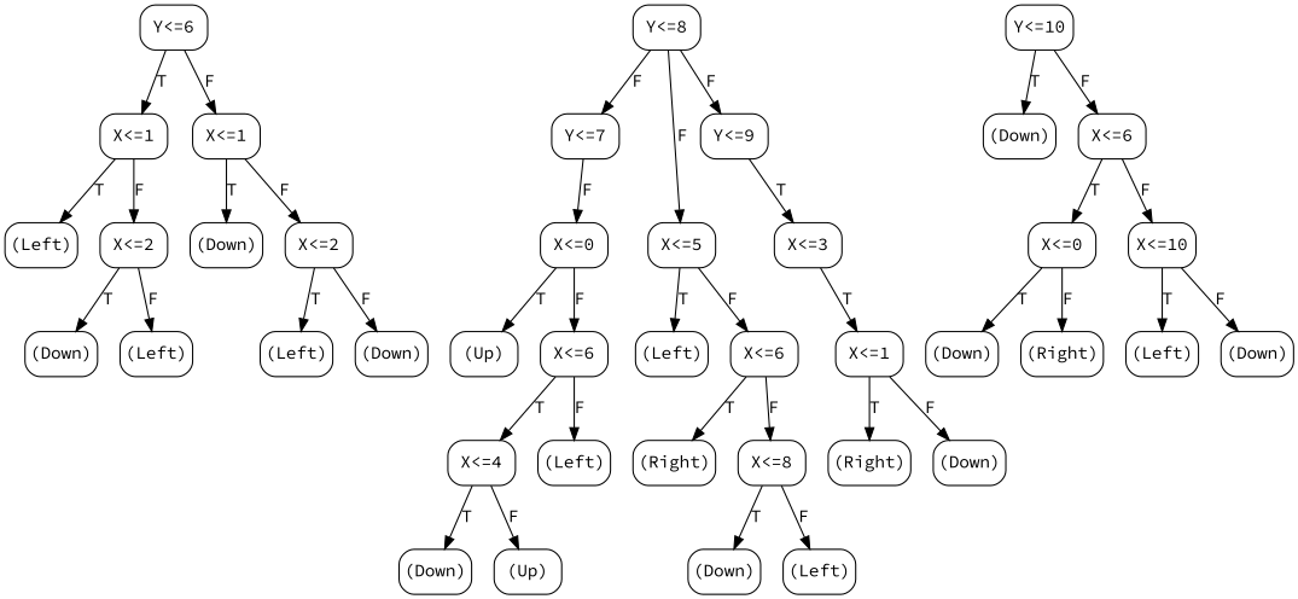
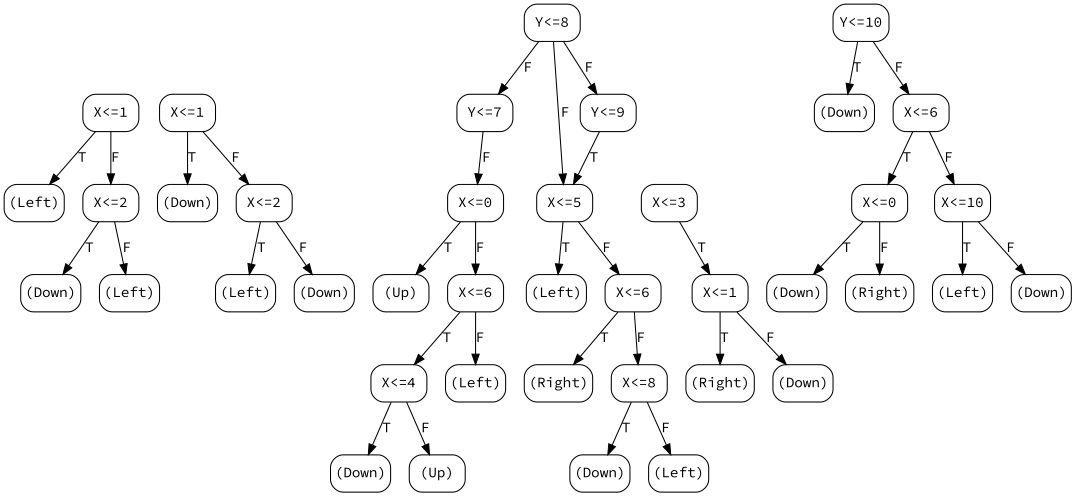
  digraph {
    fontname="Source Code Pro"
    node [fontname="Source Code Pro" margin="0.05,0.05" shape=box style=rounded]
    edge [fontname="Source Code Pro"]
    n1 [label="(Left)"]
    n2 [label="(Down)"]
    n3 [label="(Left)"]
    n4 [label="X<=2"]
    n5 [label="X<=1"]
    n6 [label="(Down)"]
    n7 [label="(Left)"]
    n8 [label="(Down)"]
    n9 [label="X<=2"]
    n10 [label="X<=1"]
-   n11 [label="Y<=6"]
    n12 [label="(Up)"]
    n13 [label="(Down)"]
    n14 [label="(Up)"]
    n15 [label="X<=4"]
    n16 [label="(Left)"]
    n17 [label="X<=6"]
    n18 [label="X<=0"]
    n19 [label="Y<=7"]
    n20 [label="(Right)"]
    n21 [label="(Down)"]
    n22 [label="X<=1"]
    n23 [label="(Left)"]
    n24 [label="(Right)"]
    n25 [label="(Down)"]
    n26 [label="(Left)"]
    n27 [label="X<=8"]
    n28 [label="X<=6"]
    n29 [label="X<=5"]
    n30 [label="X<=3"]
    n31 [label="(Down)"]
    n32 [label="(Down)"]
    n33 [label="(Right)"]
    n34 [label="X<=0"]
    n35 [label="(Left)"]
    n36 [label="(Down)"]
    n37 [label="X<=10"]
    n38 [label="X<=6"]
    n39 [label="Y<=10"]
    n40 [label="Y<=9"]
    n41 [label="Y<=8"]
    n4 -> n2 [label=T]
    n4 -> n3 [label=F]
    n5 -> n1 [label=T]
    n5 -> n4 [label=F]
    n9 -> n7 [label=T]
    n9 -> n8 [label=F]
    n10 -> n6 [label=T]
    n10 -> n9 [label=F]
-   n11 -> n5 [label=T]
-   n11 -> n10 [label=F]
    n15 -> n13 [label=T]
    n15 -> n14 [label=F]
    n17 -> n15 [label=T]
    n17 -> n16 [label=F]
    n18 -> n12 [label=T]
    n18 -> n17 [label=F]
    n19 -> n18 [label=F]
    n22 -> n20 [label=T]
    n22 -> n21 [label=F]
    n27 -> n25 [label=T]
    n27 -> n26 [label=F]
    n28 -> n24 [label=T]
    n28 -> n27 [label=F]
    n29 -> n23 [label=T]
    n29 -> n28 [label=F]
    n30 -> n22 [label=T]
    n34 -> n32 [label=T]
    n34 -> n33 [label=F]
    n37 -> n35 [label=T]
    n37 -> n36 [label=F]
    n38 -> n34 [label=T]
    n38 -> n37 [label=F]
    n39 -> n31 [label=T]
    n39 -> n38 [label=F]
-   n40 -> n30 [label=T]
+   n40 -> n29 [label=T]
    n41 -> n19 [label=F]
    n41 -> n29 [label=F]
    n41 -> n40 [label=F]
  }
